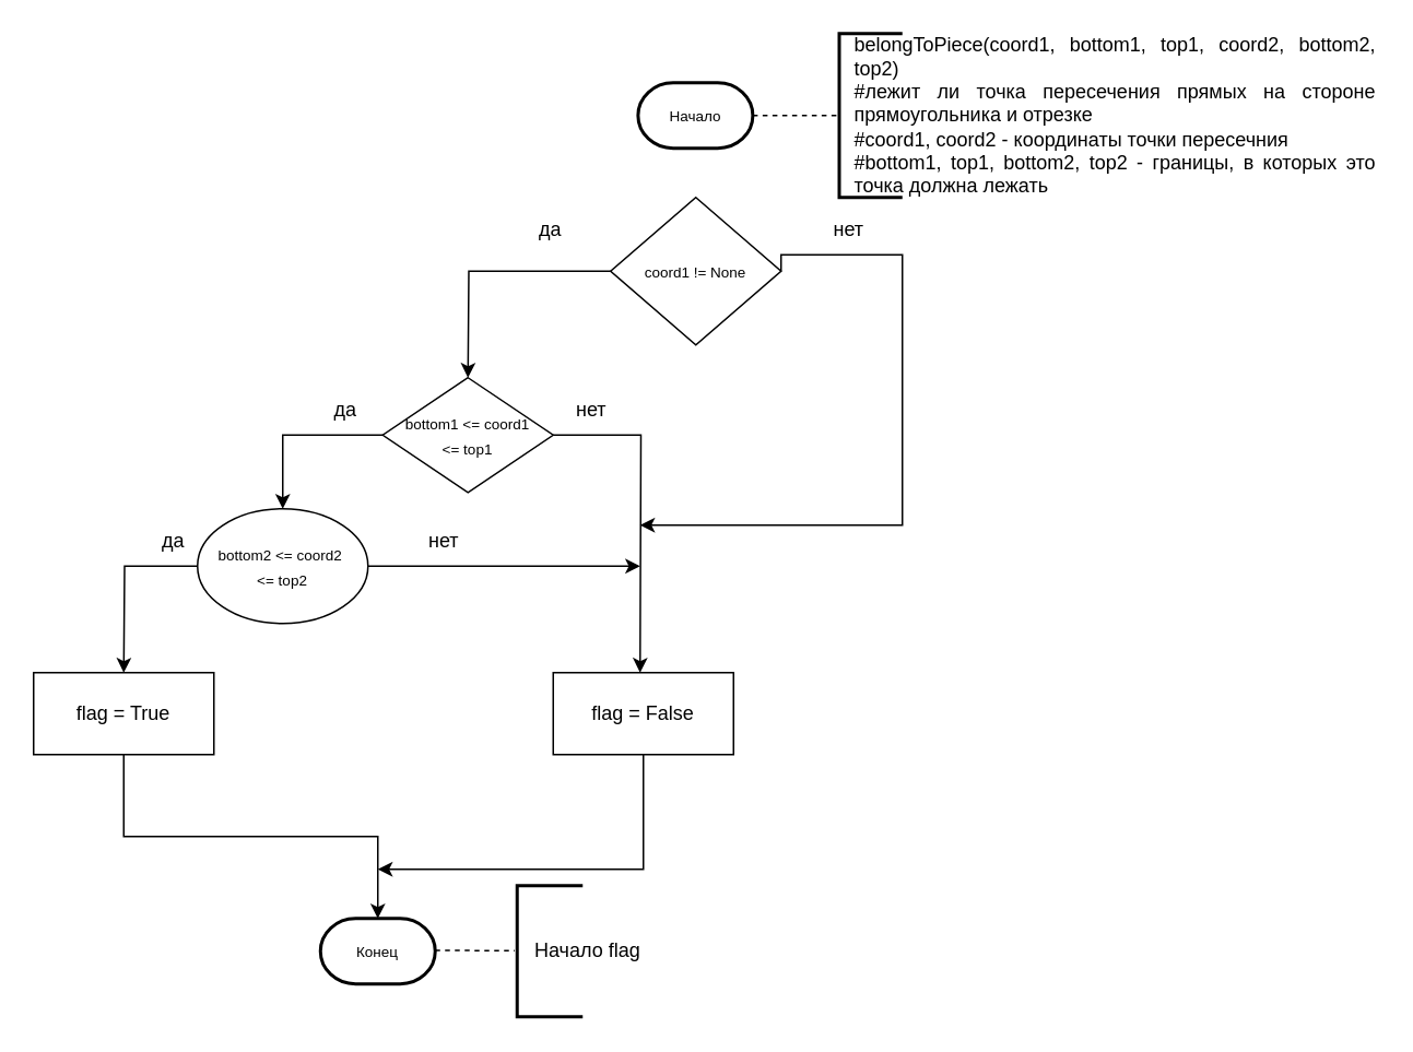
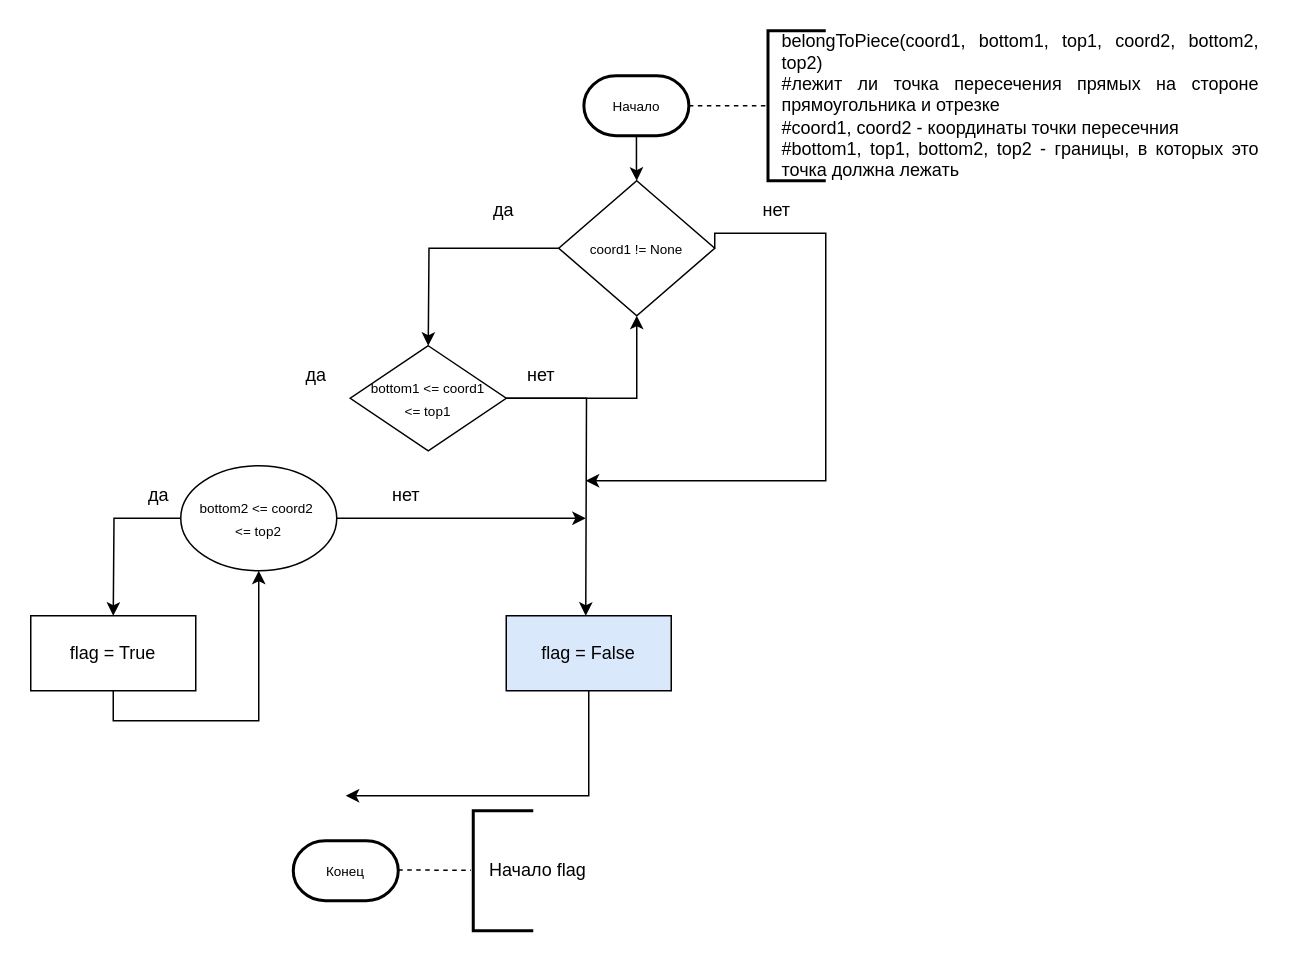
  <mxCell id="0" />
  <mxCell id="1" parent="0" />
+ <mxCell id="2" style="edgeStyle=orthogonalEdgeStyle;rounded=0;orthogonalLoop=1;jettySize=auto;html=1;entryX=0.5;entryY=0;entryDx=0;entryDy=0;" parent="1" source="3" target="6" edge="1"><mxGeometry relative="1" as="geometry" /></mxCell>
  <mxCell id="3" value="&lt;span style=&quot;font-size: 9px&quot;&gt;Начало&lt;/span&gt;" style="strokeWidth=2;html=1;shape=mxgraph.flowchart.terminator;whiteSpace=wrap;" parent="1" vertex="1"><mxGeometry x="388.75" y="50" width="70" height="40" as="geometry" /></mxCell>
  <mxCell id="4" style="edgeStyle=orthogonalEdgeStyle;rounded=0;orthogonalLoop=1;jettySize=auto;html=1;entryX=0.5;entryY=0;entryDx=0;entryDy=0;exitX=0;exitY=0.5;exitDx=0;exitDy=0;" parent="1" source="6" edge="1"><mxGeometry relative="1" as="geometry"><mxPoint x="285" y="230" as="targetPoint" /></mxGeometry></mxCell>
  <mxCell id="5" style="edgeStyle=orthogonalEdgeStyle;rounded=0;orthogonalLoop=1;jettySize=auto;html=1;exitX=1;exitY=0.5;exitDx=0;exitDy=0;" parent="1" source="6" edge="1"><mxGeometry relative="1" as="geometry"><mxPoint x="390" y="320" as="targetPoint" /><Array as="points"><mxPoint x="550" y="155" /><mxPoint x="550" y="320" /></Array></mxGeometry></mxCell>
  <mxCell id="6" value="&lt;font style=&quot;font-size: 9px&quot;&gt;coord1 != None&lt;/font&gt;" style="rhombus;whiteSpace=wrap;html=1;" parent="1" vertex="1"><mxGeometry x="372" y="120" width="104" height="90" as="geometry" /></mxCell>
  <mxCell id="7" value="" style="strokeWidth=2;html=1;shape=mxgraph.flowchart.annotation_1;align=left;pointerEvents=1;" parent="1" vertex="1"><mxGeometry x="511.5" y="20" width="38.5" height="100" as="geometry" /></mxCell>
  <mxCell id="8" value="" style="endArrow=none;dashed=1;html=1;entryX=0;entryY=0.5;entryDx=0;entryDy=0;entryPerimeter=0;" parent="1" target="7" edge="1"><mxGeometry width="50" height="50" relative="1" as="geometry"><mxPoint x="458.75" y="70" as="sourcePoint" /><mxPoint x="508.75" y="20" as="targetPoint" /></mxGeometry></mxCell>
  <mxCell id="9" value="&lt;div style=&quot;text-align: justify&quot;&gt;belongToPiece(coord1, bottom1, top1, coord2, bottom2, top2)&lt;/div&gt;&lt;div style=&quot;text-align: justify&quot;&gt;#лежит ли точка пересечения прямых на стороне прямоугольника и отрезке&lt;/div&gt;&lt;div style=&quot;text-align: justify&quot;&gt;#coord1, coord2 - координаты точки пересечния&lt;/div&gt;&lt;div style=&quot;text-align: justify&quot;&gt;#bottom1, top1, bottom2, top2 - границы, в которых это точка должна лежать&lt;br&gt;&lt;/div&gt;" style="text;html=1;strokeColor=none;fillColor=none;align=center;verticalAlign=middle;whiteSpace=wrap;rounded=0;" parent="1" vertex="1"><mxGeometry x="520" y="20" width="320" height="100" as="geometry" /></mxCell>
  <mxCell id="10" value="" style="strokeWidth=2;html=1;shape=mxgraph.flowchart.annotation_1;align=left;pointerEvents=1;" parent="1" vertex="1"><mxGeometry x="315" y="540" width="40" height="80" as="geometry" /></mxCell>
  <mxCell id="11" value="&lt;div&gt;Начало flag&lt;/div&gt;" style="text;html=1;strokeColor=none;fillColor=none;align=left;verticalAlign=middle;whiteSpace=wrap;rounded=0;" parent="1" vertex="1"><mxGeometry x="324" y="550" width="100" height="60" as="geometry" /></mxCell>
  <mxCell id="12" value="" style="endArrow=none;dashed=1;html=1;" parent="1" edge="1"><mxGeometry width="50" height="50" relative="1" as="geometry"><mxPoint x="265" y="579.5" as="sourcePoint" /><mxPoint x="313.5" y="579.67" as="targetPoint" /></mxGeometry></mxCell>
  <mxCell id="13" value="да" style="text;html=1;align=center;verticalAlign=middle;resizable=0;points=[];autosize=1;" parent="1" vertex="1"><mxGeometry x="320" y="130" width="30" height="20" as="geometry" /></mxCell>
  <mxCell id="14" value="нет" style="text;html=1;align=center;verticalAlign=middle;resizable=0;points=[];autosize=1;" parent="1" vertex="1"><mxGeometry x="501.5" y="130" width="30" height="20" as="geometry" /></mxCell>
  <mxCell id="15" style="edgeStyle=orthogonalEdgeStyle;rounded=0;orthogonalLoop=1;jettySize=auto;html=1;entryX=0.5;entryY=0;entryDx=0;entryDy=0;entryPerimeter=0;" parent="1" source="17" edge="1"><mxGeometry relative="1" as="geometry"><mxPoint x="390" y="410" as="targetPoint" /></mxGeometry></mxCell>
- <mxCell id="16" style="edgeStyle=orthogonalEdgeStyle;rounded=0;orthogonalLoop=1;jettySize=auto;html=1;entryX=0.5;entryY=0;entryDx=0;entryDy=0;" parent="1" source="17" target="20" edge="1"><mxGeometry relative="1" as="geometry" /></mxCell>
+ <mxCell id="16" style="edgeStyle=orthogonalEdgeStyle;rounded=0;orthogonalLoop=1;jettySize=auto;html=1;" parent="1" source="17" target="6" edge="1"><mxGeometry relative="1" as="geometry" /></mxCell>
  <mxCell id="17" value="&lt;span style=&quot;font-size: 9px&quot;&gt;bottom1 &amp;lt;= coord1 &lt;br&gt;&amp;lt;= top1&lt;/span&gt;" style="rhombus;whiteSpace=wrap;html=1;" parent="1" vertex="1"><mxGeometry x="233" y="230" width="104" height="70" as="geometry" /></mxCell>
  <mxCell id="18" style="edgeStyle=orthogonalEdgeStyle;rounded=0;orthogonalLoop=1;jettySize=auto;html=1;entryX=0.5;entryY=0;entryDx=0;entryDy=0;entryPerimeter=0;" parent="1" source="20" edge="1"><mxGeometry relative="1" as="geometry"><mxPoint x="75" y="410" as="targetPoint" /></mxGeometry></mxCell>
  <mxCell id="19" style="edgeStyle=orthogonalEdgeStyle;rounded=0;orthogonalLoop=1;jettySize=auto;html=1;" parent="1" source="20" edge="1"><mxGeometry relative="1" as="geometry"><mxPoint x="390" y="345" as="targetPoint" /></mxGeometry></mxCell>
  <mxCell id="20" value="&lt;span style=&quot;font-size: 9px&quot;&gt;bottom2 &amp;lt;= coord2&amp;nbsp;&lt;br&gt;&amp;lt;= top2&lt;/span&gt;" style="ellipse;whiteSpace=wrap;html=1;" parent="1" vertex="1"><mxGeometry x="120" y="310" width="104" height="70" as="geometry" /></mxCell>
  <mxCell id="21" value="да" style="text;html=1;align=center;verticalAlign=middle;resizable=0;points=[];autosize=1;" parent="1" vertex="1"><mxGeometry x="195" y="240" width="30" height="20" as="geometry" /></mxCell>
  <mxCell id="22" value="нет" style="text;html=1;align=center;verticalAlign=middle;resizable=0;points=[];autosize=1;" parent="1" vertex="1"><mxGeometry x="345" y="240" width="30" height="20" as="geometry" /></mxCell>
  <mxCell id="23" value="да" style="text;html=1;align=center;verticalAlign=middle;resizable=0;points=[];autosize=1;" parent="1" vertex="1"><mxGeometry x="90" y="320" width="30" height="20" as="geometry" /></mxCell>
  <mxCell id="24" value="нет" style="text;html=1;align=center;verticalAlign=middle;resizable=0;points=[];autosize=1;" parent="1" vertex="1"><mxGeometry x="255" y="320" width="30" height="20" as="geometry" /></mxCell>
  <mxCell id="25" style="edgeStyle=orthogonalEdgeStyle;rounded=0;orthogonalLoop=1;jettySize=auto;html=1;exitX=0.5;exitY=1;exitDx=0;exitDy=0;" edge="1" parent="1" source="26"><mxGeometry relative="1" as="geometry"><mxPoint x="230" y="530" as="targetPoint" /><Array as="points"><mxPoint x="392" y="530" /></Array></mxGeometry></mxCell>
- <mxCell id="26" value="flag = False" style="rounded=0;whiteSpace=wrap;html=1;" vertex="1" parent="1"><mxGeometry x="337" y="410" width="110" height="50" as="geometry" /></mxCell>
+ <mxCell id="26" value="flag = False" style="rounded=0;whiteSpace=wrap;html=1;fillColor=#dae8fc;" vertex="1" parent="1"><mxGeometry x="337" y="410" width="110" height="50" as="geometry" /></mxCell>
  <mxCell id="27" value="&lt;span style=&quot;font-size: 9px&quot;&gt;Конец&lt;/span&gt;" style="strokeWidth=2;html=1;shape=mxgraph.flowchart.terminator;whiteSpace=wrap;" vertex="1" parent="1"><mxGeometry x="195" y="560" width="70" height="40" as="geometry" /></mxCell>
- <mxCell id="28" style="edgeStyle=orthogonalEdgeStyle;rounded=0;orthogonalLoop=1;jettySize=auto;html=1;entryX=0.5;entryY=0;entryDx=0;entryDy=0;entryPerimeter=0;exitX=0.5;exitY=1;exitDx=0;exitDy=0;" edge="1" parent="1" source="29" target="27"><mxGeometry relative="1" as="geometry" /></mxCell>
+ <mxCell id="28" style="edgeStyle=orthogonalEdgeStyle;rounded=0;orthogonalLoop=1;jettySize=auto;html=1;exitX=0.5;exitY=1;exitDx=0;exitDy=0;" edge="1" parent="1" source="29" target="20"><mxGeometry relative="1" as="geometry" /></mxCell>
  <mxCell id="29" value="flag = True" style="rounded=0;whiteSpace=wrap;html=1;" vertex="1" parent="1"><mxGeometry x="20" y="410" width="110" height="50" as="geometry" /></mxCell>
